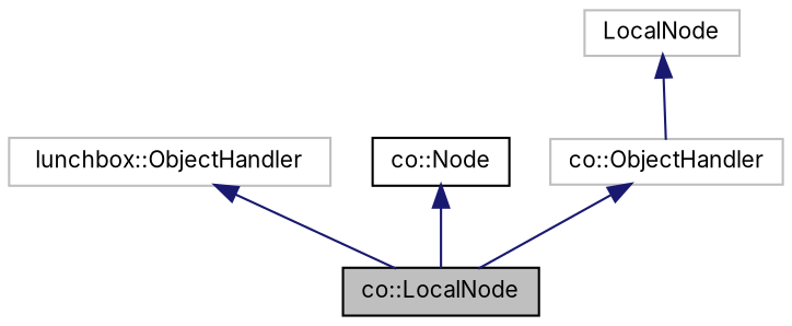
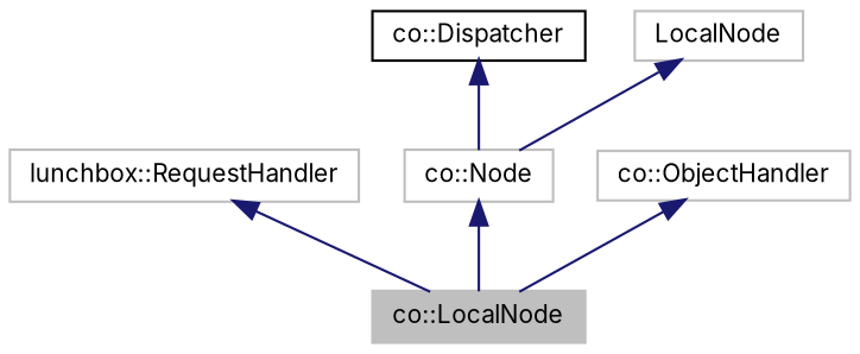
  digraph {
    fontname=Inter
    node [color=black fillcolor=white fontname=Inter fontsize=10 shape=record style=filled]
    edge [color=midnightblue dir=back fontname=Inter fontsize=10 labelfontname=Sans labelfontsize=10 style=solid]
-   n1 [fillcolor=grey75 fontcolor=black height=0.2 label="co::LocalNode" width=0.4]
-   n2 [color=grey75 height=0.2 label="lunchbox::ObjectHandler" width=0.4]
-   n3 [height=0.2 label="co::Node" width=0.4]
+   n1 [color=grey75 fillcolor=grey75 fontcolor=black height=0.2 label="co::LocalNode" width=0.4]
+   n2 [color=grey75 height=0.2 label="lunchbox::RequestHandler" width=0.4]
+   n3 [color=grey75 height=0.2 label="co::Node" width=0.4]
+   n4 [height=0.2 label="co::Dispatcher" width=0.4]
    n5 [color=grey75 height=0.2 label=LocalNode width=0.4]
    n6 [color=grey75 height=0.2 label="co::ObjectHandler" width=0.4]
    n2 -> n1
    n3 -> n1
-   n5 -> n6
+   n4 -> n3
+   n5 -> n3
    n6 -> n1
  }
